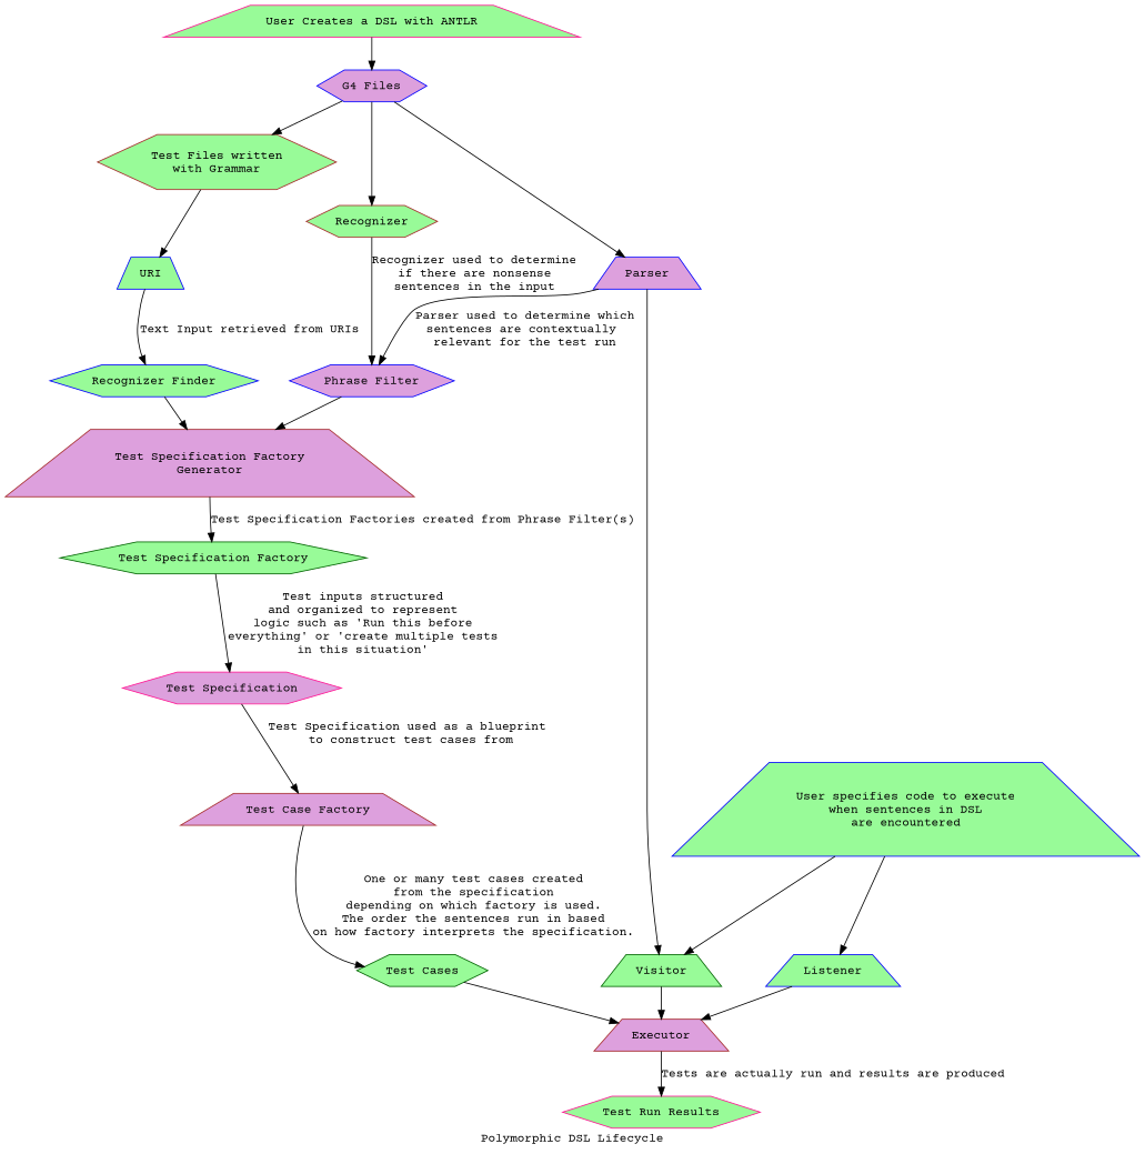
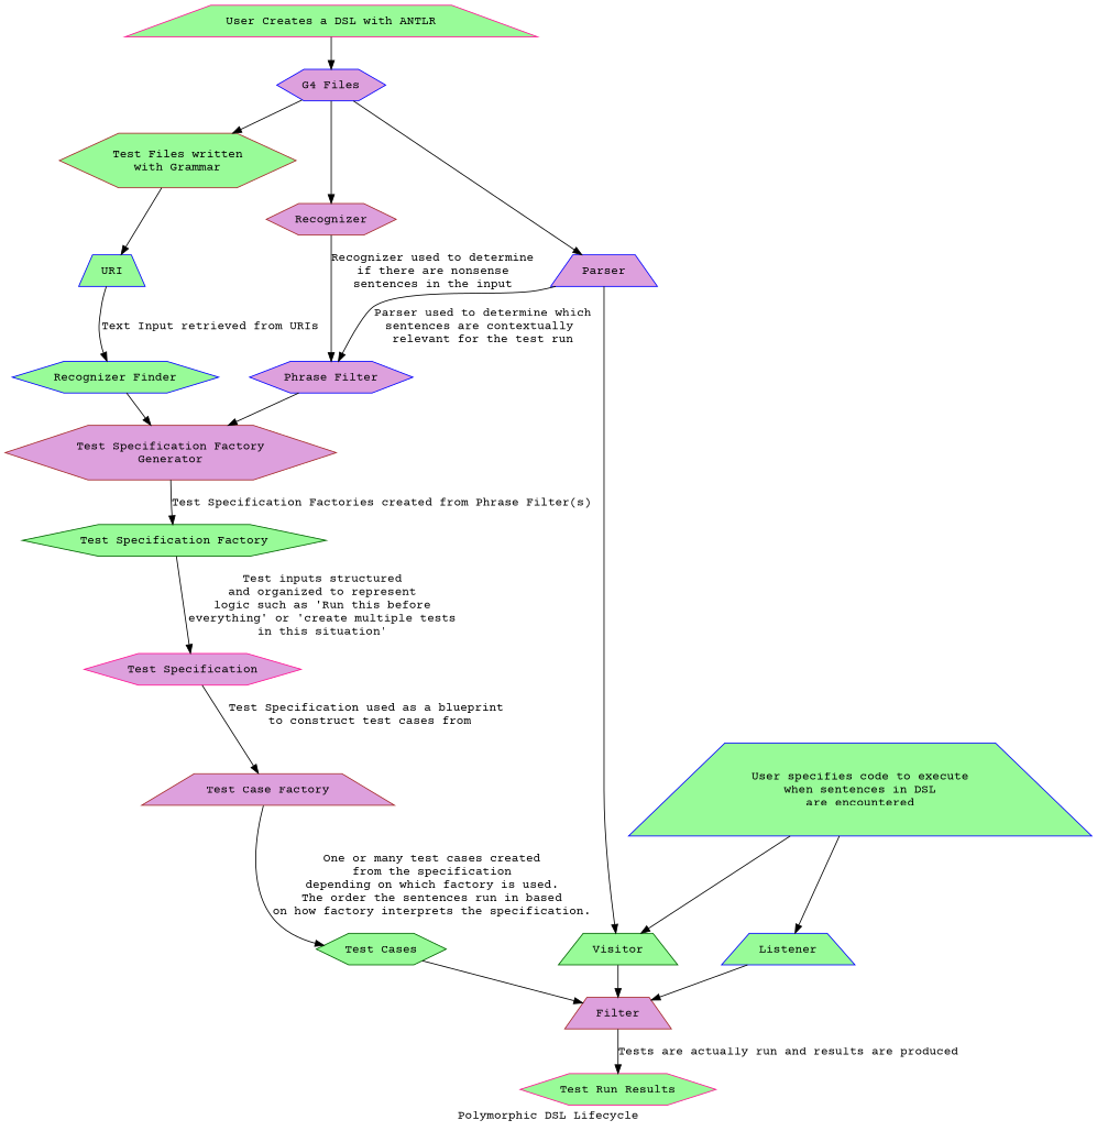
  digraph {
    fontname="Courier Prime"
    label="Polymorphic DSL Lifecycle"
    node [color=blue fillcolor=palegreen fontname="Courier Prime" shape=hexagon style=filled]
    edge [fontname="Courier Prime"]
    n1 [label="Recognizer Finder"]
-   "Test Specification Factory\nGenerator" [color=brown fillcolor=plum shape=trapezium]
+   "Test Specification Factory\nGenerator" [color=brown fillcolor=plum]
    "Test Specification Factory" [color=darkgreen]
    "Test Case Factory" [color=brown fillcolor=plum shape=trapezium]
-   Executor [color=brown fillcolor=plum shape=trapezium]
+   Executor [color=brown fillcolor=plum shape=trapezium label=Filter]
    "Phrase Filter" [fillcolor=plum]
    "Test Cases" [color=darkgreen]
    "Test Specification" [color=deeppink fillcolor=plum]
-   Recognizer [color=brown]
+   Recognizer [color=brown fillcolor=plum]
    Parser [fillcolor=plum shape=trapezium]
    URI [shape=trapezium]
    "G4 Files" [fillcolor=plum]
    "Test Run Results" [color=deeppink]
    "Test Files written\nwith Grammar" [color=brown]
    Visitor [color=darkgreen shape=trapezium]
    Listener [shape=trapezium]
    "User Creates a DSL with ANTLR" [color=deeppink shape=trapezium]
    "User specifies code to execute\nwhen sentences in DSL\nare encountered" [shape=trapezium]
    subgraph sub_1 {
      n1
      "Test Specification Factory\nGenerator"
      "Test Specification Factory"
      "Test Case Factory"
      Executor
    }
    subgraph sub_2 {
      "Phrase Filter"
      "Test Cases"
      "Test Specification"
      Recognizer
      Parser
      URI
      "G4 Files"
      "Test Run Results"
      "Test Files written\nwith Grammar"
      Visitor
      Listener
    }
    n1 -> "Test Specification Factory\nGenerator"
    "Test Specification Factory\nGenerator" -> "Test Specification Factory" [label="Test Specification Factories created from Phrase Filter(s)\n"]
    "Test Specification Factory" -> "Test Specification" [label="Test inputs structured\nand organized to represent\nlogic such as 'Run this before\neverything' or 'create multiple tests\nin this situation'"]
    "Test Case Factory" -> "Test Cases" [label="One or many test cases created\nfrom the specification\ndepending on which factory is used.\nThe order the sentences run in based\non how factory interprets the specification."]
    Executor -> "Test Run Results" [label="Tests are actually run and results are produced"]
    "Phrase Filter" -> "Test Specification Factory\nGenerator"
    "Test Cases" -> Executor
    "Test Specification" -> "Test Case Factory" [label="Test Specification used as a blueprint\n to construct test cases from"]
    Recognizer -> "Phrase Filter" [label="Recognizer used to determine\n if there are nonsense \nsentences in the input"]
    Parser -> "Phrase Filter" [label="Parser used to determine which\nsentences are contextually \nrelevant for the test run"]
    Parser -> Visitor
    URI -> n1 [label="Text Input retrieved from URIs"]
    "G4 Files" -> Recognizer
    "G4 Files" -> Parser
    "G4 Files" -> "Test Files written\nwith Grammar"
    "Test Files written\nwith Grammar" -> URI
    Visitor -> Executor
    Listener -> Executor
    "User Creates a DSL with ANTLR" -> "G4 Files"
    "User specifies code to execute\nwhen sentences in DSL\nare encountered" -> Visitor
    "User specifies code to execute\nwhen sentences in DSL\nare encountered" -> Listener
  }
